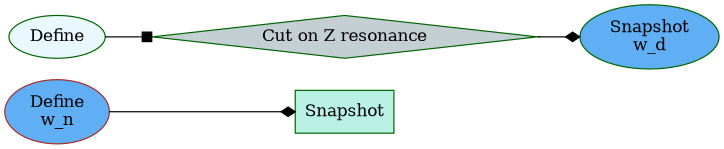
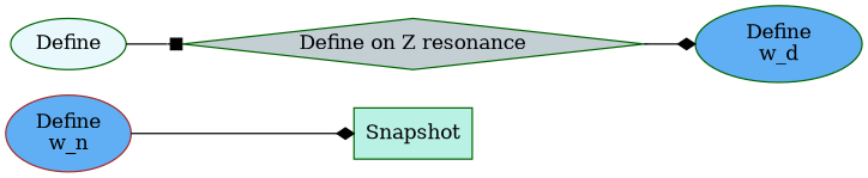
  digraph {
    rankdir=LR
    node [color=darkgreen fillcolor="#60aef3" shape=oval style=filled]
    edge [arrowhead=diamond]
    n1 [fillcolor="#baf1e5" label=Snapshot shape=box]
    n2 [color=brown label="Define\nw_n"]
-   n3 [label="Snapshot\nw_d"]
-   n4 [fillcolor="#c4cfd4" label="Cut on Z resonance" shape=diamond]
+   n3 [label="Define\nw_d"]
+   n4 [fillcolor="#c4cfd4" label="Define on Z resonance" shape=diamond]
    n5 [fillcolor="#e8f8fc" label=Define]
    n2 -> n1
    n4 -> n3
    n5 -> n4 [arrowhead=box]
  }
